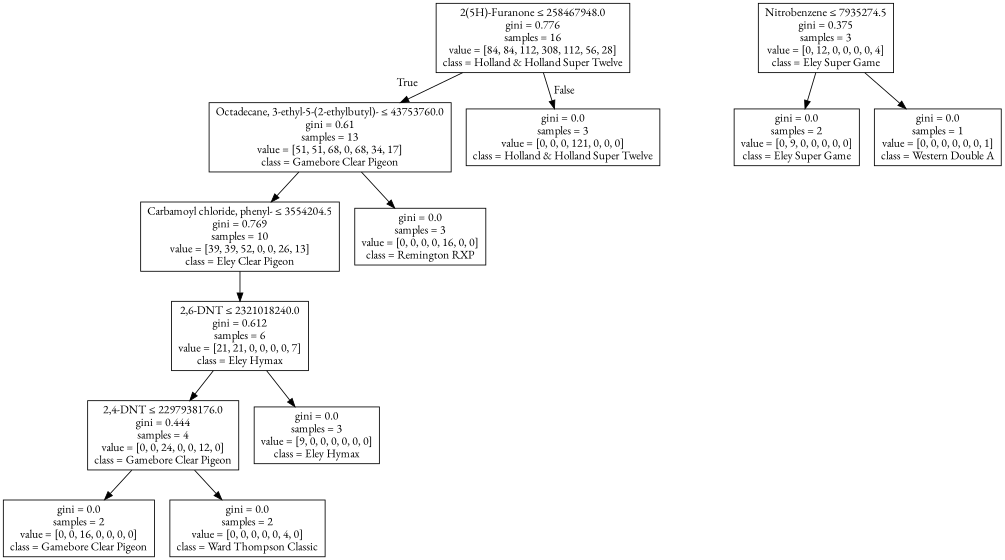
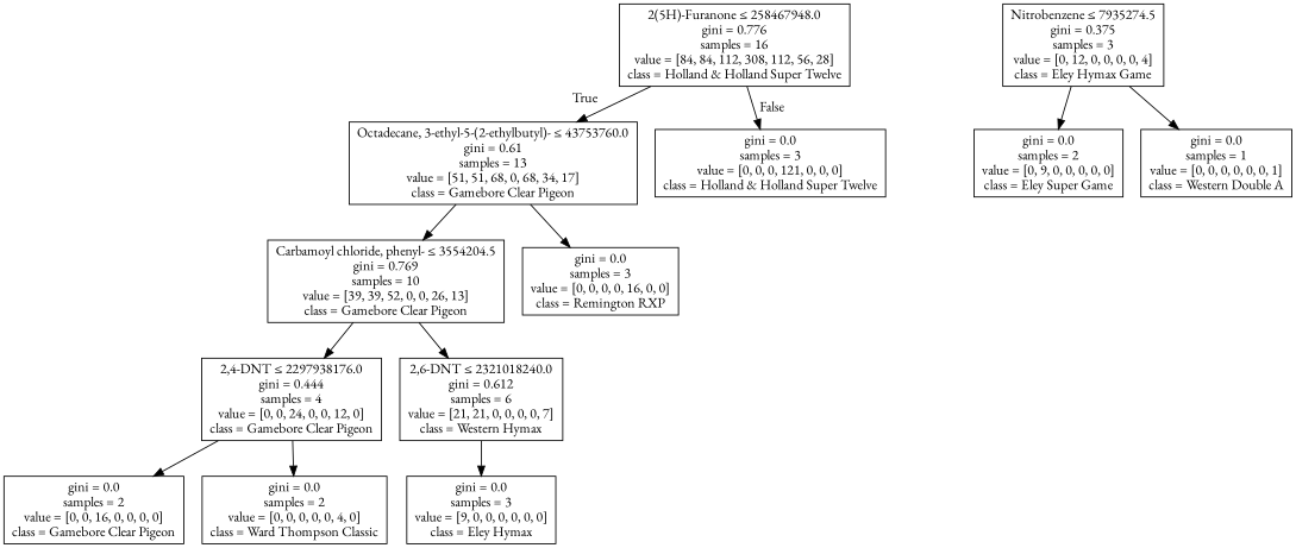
  digraph {
    fontname="EB Garamond"
    node [fontname="EB Garamond" shape=box]
    edge [fontname="EB Garamond"]
    n1 [label=<2(5H)-Furanone &le; 258467948.0<br/>gini = 0.776<br/>samples = 16<br/>value = [84, 84, 112, 308, 112, 56, 28]<br/>class = Holland &amp; Holland Super Twelve>]
    n2 [label=<Octadecane, 3-ethyl-5-(2-ethylbutyl)- &le; 43753760.0<br/>gini = 0.61<br/>samples = 13<br/>value = [51, 51, 68, 0, 68, 34, 17]<br/>class = Gamebore Clear Pigeon>]
    n3 [label=<gini = 0.0<br/>samples = 3<br/>value = [0, 0, 0, 121, 0, 0, 0]<br/>class = Holland &amp; Holland Super Twelve>]
-   n4 [label=<Carbamoyl chloride, phenyl- &le; 3554204.5<br/>gini = 0.769<br/>samples = 10<br/>value = [39, 39, 52, 0, 0, 26, 13]<br/>class = Eley Clear Pigeon>]
+   n4 [label=<Carbamoyl chloride, phenyl- &le; 3554204.5<br/>gini = 0.769<br/>samples = 10<br/>value = [39, 39, 52, 0, 0, 26, 13]<br/>class = Gamebore Clear Pigeon>]
    n5 [label=<gini = 0.0<br/>samples = 3<br/>value = [0, 0, 0, 0, 16, 0, 0]<br/>class = Remington RXP>]
    n6 [label=<2,4-DNT &le; 2297938176.0<br/>gini = 0.444<br/>samples = 4<br/>value = [0, 0, 24, 0, 0, 12, 0]<br/>class = Gamebore Clear Pigeon>]
-   n7 [label=<2,6-DNT &le; 2321018240.0<br/>gini = 0.612<br/>samples = 6<br/>value = [21, 21, 0, 0, 0, 0, 7]<br/>class = Eley Hymax>]
+   n7 [label=<2,6-DNT &le; 2321018240.0<br/>gini = 0.612<br/>samples = 6<br/>value = [21, 21, 0, 0, 0, 0, 7]<br/>class = Western Hymax>]
    n8 [label=<gini = 0.0<br/>samples = 2<br/>value = [0, 0, 16, 0, 0, 0, 0]<br/>class = Gamebore Clear Pigeon>]
    n9 [label=<gini = 0.0<br/>samples = 2<br/>value = [0, 0, 0, 0, 0, 4, 0]<br/>class = Ward Thompson Classic>]
    n10 [label=<gini = 0.0<br/>samples = 3<br/>value = [9, 0, 0, 0, 0, 0, 0]<br/>class = Eley Hymax>]
-   n11 [label=<Nitrobenzene &le; 7935274.5<br/>gini = 0.375<br/>samples = 3<br/>value = [0, 12, 0, 0, 0, 0, 4]<br/>class = Eley Super Game>]
+   n11 [label=<Nitrobenzene &le; 7935274.5<br/>gini = 0.375<br/>samples = 3<br/>value = [0, 12, 0, 0, 0, 0, 4]<br/>class = Eley Hymax Game>]
    n12 [label=<gini = 0.0<br/>samples = 2<br/>value = [0, 9, 0, 0, 0, 0, 0]<br/>class = Eley Super Game>]
    n13 [label=<gini = 0.0<br/>samples = 1<br/>value = [0, 0, 0, 0, 0, 0, 1]<br/>class = Western Double A>]
    n1 -> n2 [headlabel=True labelangle=45 labeldistance=2.5]
    n1 -> n3 [headlabel=False labelangle=-45 labeldistance=2.5]
    n2 -> n4
    n2 -> n5
-   n7 -> n6
+   n4 -> n6
    n4 -> n7
    n6 -> n8
    n6 -> n9
    n7 -> n10
    n11 -> n12
    n11 -> n13
  }
